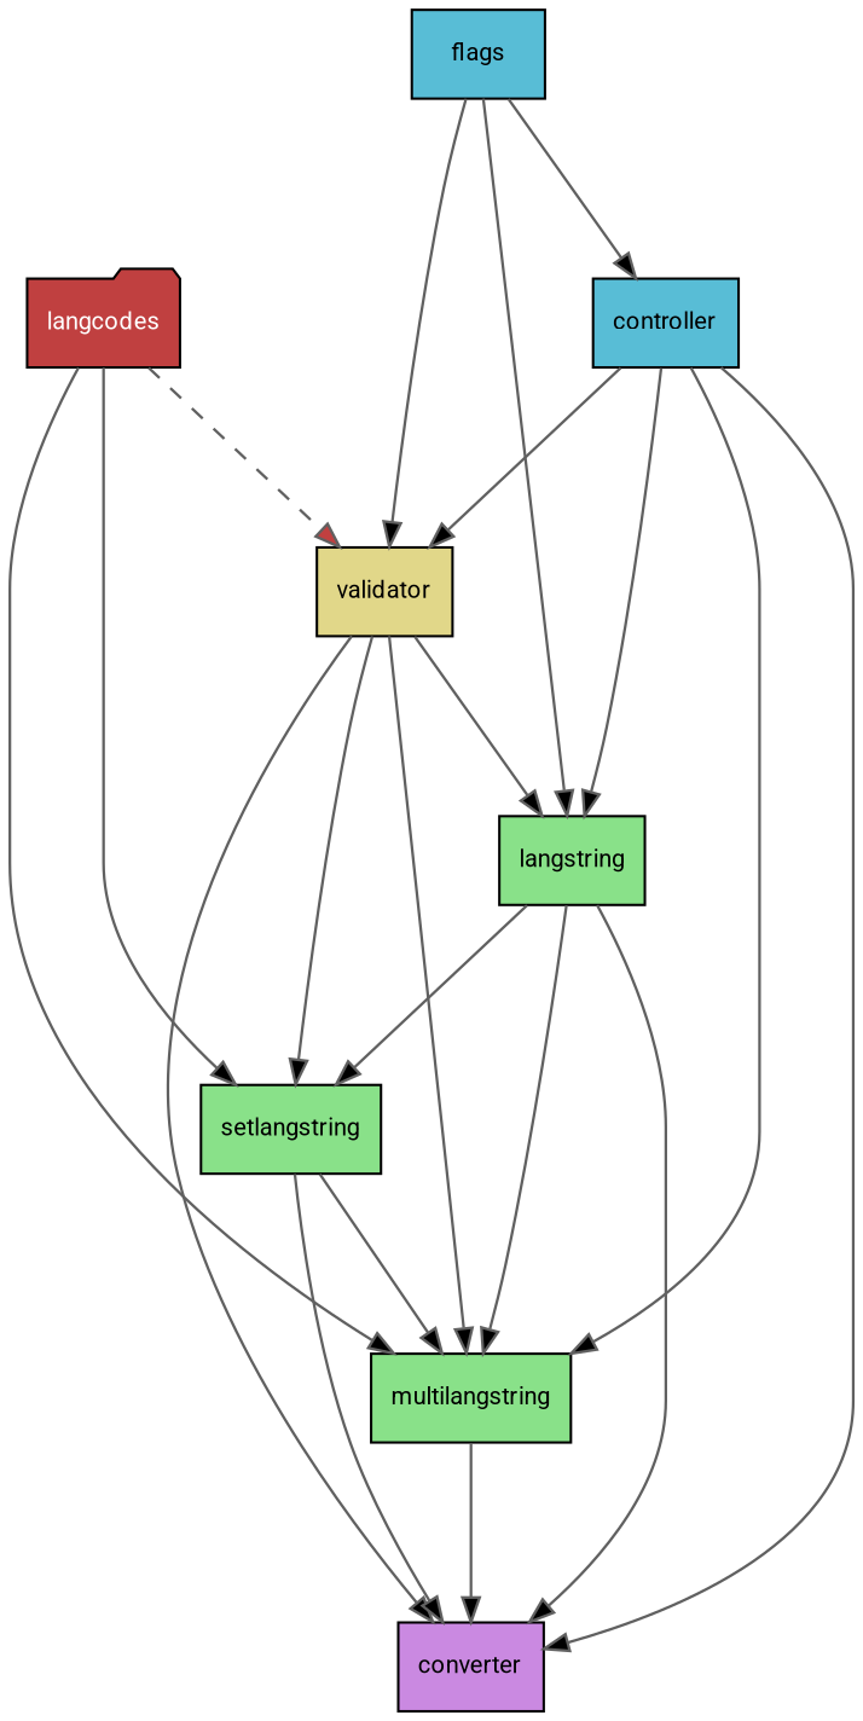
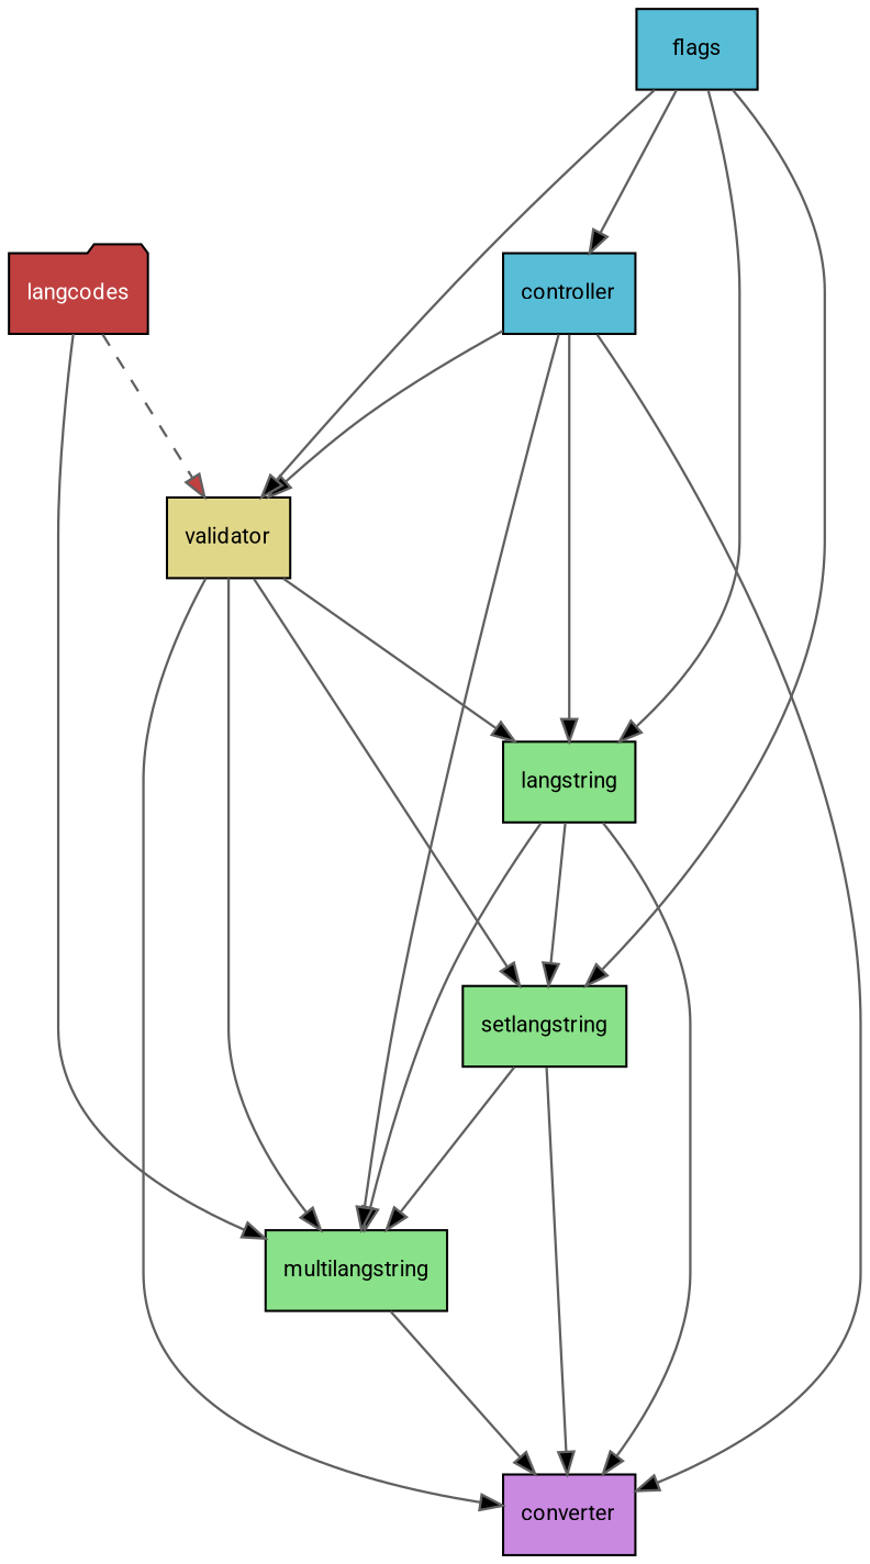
  digraph {
    concentrate=false
    fontname=Roboto
    rankdir=TB
    splines=true
    node [fillcolor="#89E189" fontcolor="#000000" fontname=Roboto fontsize=10 shape=box style=filled]
    edge [arrowsize=1 color="#606060" fillcolor="#000000" fontname=Roboto minlen=2 penwidth=1.1]
    n1 [fillcolor="#E1D789" label=validator]
    n2 [label=langstring]
    n3 [label=setlangstring]
    n4 [label=multilangstring]
    n5 [fillcolor="#CA89E1" label=converter]
    n6 [fillcolor="#58BDD6" label=controller]
    n7 [fillcolor="#58BDD6" label=flags]
    langcodes [fillcolor="#c04040" fontcolor="#ffffff" shape=folder]
    n1 -> n2
    n1 -> n3
    n1 -> n4
    n1 -> n5
    n2 -> n3
    n2 -> n4
    n2 -> n5
    n3 -> n4
    n3 -> n5
    n4 -> n5
    n6 -> n1
    n6 -> n2
    n6 -> n4
    n6 -> n5
    n7 -> n1
    n7 -> n2
-   langcodes -> n3
+   n7 -> n3
    n7 -> n6
    langcodes -> n1 [fillcolor="#c04040" style=dashed]
    langcodes -> n4
  }
